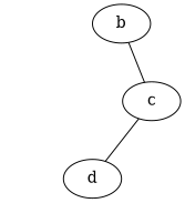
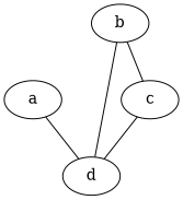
  graph {
+   a
    d
    b
    c
+   a -- d
+   b -- d
    b -- c
    c -- d
  }
